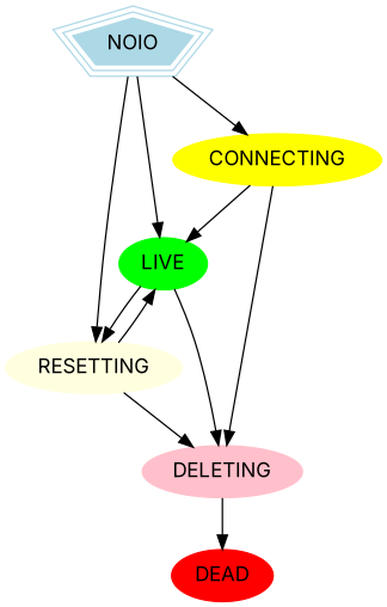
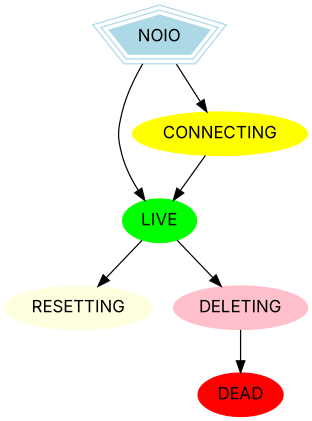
  digraph {
    fontname=Inter
    node [fontname=Inter style=filled]
    edge [fontname=Inter]
    n1 [color=lightblue label=NOIO peripheries=3 shape=polygon sides=5]
    LIVE [color=green]
    CONNECTING [color=yellow]
    RESETTING [color=lightyellow]
    DELETING [color=pink]
    DEAD [color=red]
    n1 -> LIVE
    n1 -> CONNECTING
-   n1 -> RESETTING
    LIVE -> RESETTING
    LIVE -> DELETING
    CONNECTING -> LIVE
-   CONNECTING -> DELETING
-   RESETTING -> LIVE
-   RESETTING -> DELETING
    DELETING -> DEAD
  }
